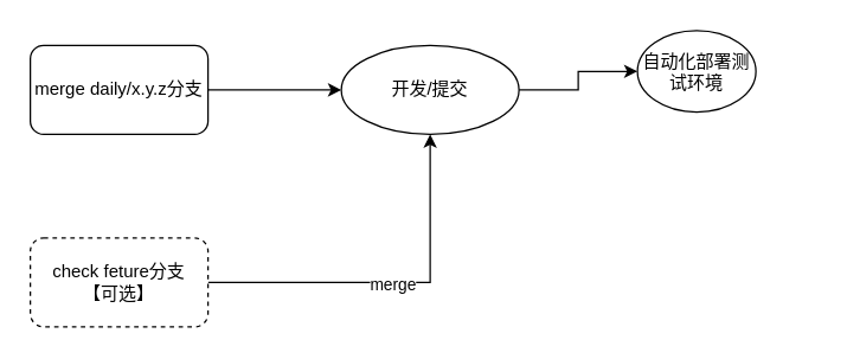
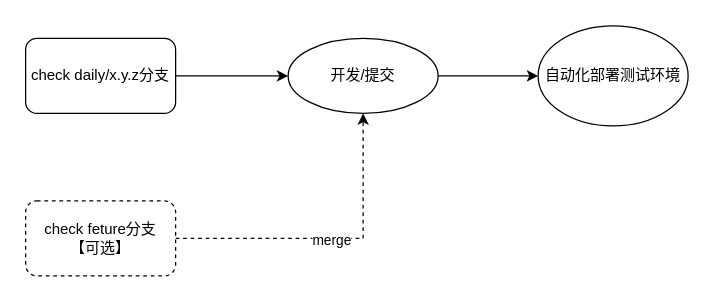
  <mxCell id="0" />
  <mxCell id="1" parent="0" />
  <mxCell id="2" value="" style="edgeStyle=orthogonalEdgeStyle;rounded=0;orthogonalLoop=1;jettySize=auto;html=1;entryX=0;entryY=0.5;entryDx=0;entryDy=0;" edge="1" parent="1" source="3" target="8"><mxGeometry relative="1" as="geometry"><mxPoint x="220" y="60" as="targetPoint" /></mxGeometry></mxCell>
- <mxCell id="3" value="merge daily/x.y.z分支" style="rounded=1;whiteSpace=wrap;html=1;" vertex="1" parent="1"><mxGeometry x="20" y="30" width="120" height="60" as="geometry" /></mxCell>
- <mxCell id="4" style="edgeStyle=orthogonalEdgeStyle;rounded=0;orthogonalLoop=1;jettySize=auto;html=1;exitX=1;exitY=0.5;exitDx=0;exitDy=0;entryX=0.5;entryY=1;entryDx=0;entryDy=0;dashed=0;" edge="1" parent="1" source="6" target="8"><mxGeometry relative="1" as="geometry" /></mxCell>
+ <mxCell id="3" value="check daily/x.y.z分支" style="rounded=1;whiteSpace=wrap;html=1;" vertex="1" parent="1"><mxGeometry x="20" y="30" width="120" height="60" as="geometry" /></mxCell>
+ <mxCell id="4" style="edgeStyle=orthogonalEdgeStyle;rounded=0;orthogonalLoop=1;jettySize=auto;html=1;exitX=1;exitY=0.5;exitDx=0;exitDy=0;entryX=0.5;entryY=1;entryDx=0;entryDy=0;dashed=1;" edge="1" parent="1" source="6" target="8"><mxGeometry relative="1" as="geometry" /></mxCell>
  <mxCell id="5" value="merge" style="edgeLabel;html=1;align=center;verticalAlign=middle;resizable=0;points=[];" vertex="1" connectable="0" parent="4"><mxGeometry x="-0.008" y="-1" relative="1" as="geometry"><mxPoint as="offset" /></mxGeometry></mxCell>
  <mxCell id="6" value="check feture分支&lt;br&gt;【可选】" style="rounded=1;whiteSpace=wrap;html=1;dashed=1;" vertex="1" parent="1"><mxGeometry x="20" y="160" width="120" height="60" as="geometry" /></mxCell>
  <mxCell id="7" value="" style="edgeStyle=orthogonalEdgeStyle;rounded=0;orthogonalLoop=1;jettySize=auto;html=1;" edge="1" parent="1" source="8" target="9"><mxGeometry relative="1" as="geometry" /></mxCell>
  <mxCell id="8" value="开发/提交" style="ellipse;whiteSpace=wrap;html=1;" vertex="1" parent="1"><mxGeometry x="230" y="30" width="120" height="60" as="geometry" /></mxCell>
- <mxCell id="9" value="自动化部署测试环境" style="ellipse;whiteSpace=wrap;html=1;rounded=0;" vertex="1" parent="1"><mxGeometry x="430" y="20" width="80" height="55" as="geometry" /></mxCell>
+ <mxCell id="9" value="自动化部署测试环境" style="ellipse;whiteSpace=wrap;html=1;rounded=0;" vertex="1" parent="1"><mxGeometry x="430" y="20" width="120" height="80" as="geometry" /></mxCell>
